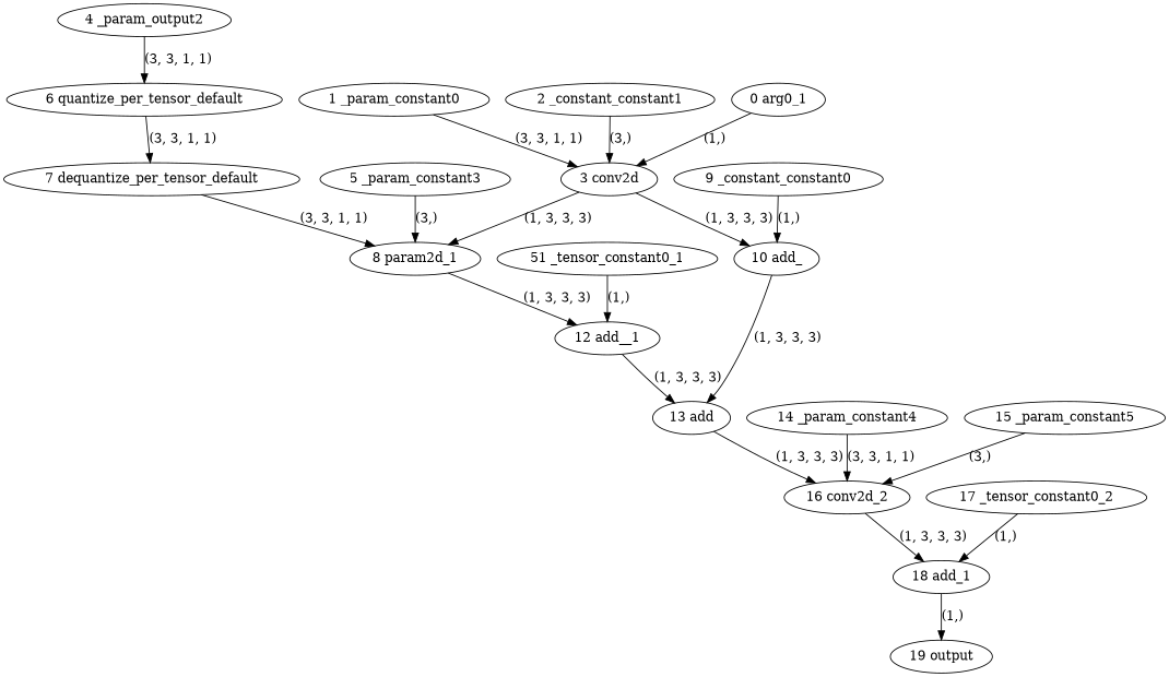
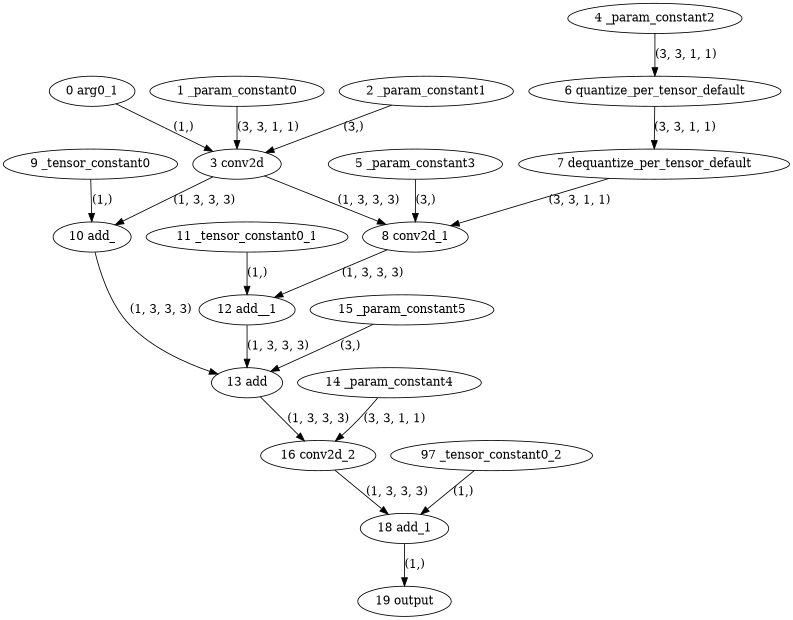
  strict digraph {
    node [type=get_attr]
    edge [style=solid]
    "0 arg0_1" [type=input]
    "3 conv2d" [type=conv2d]
-   "8 conv2d_1" [type=conv2d label="8 param2d_1"]
+   "8 conv2d_1" [type=conv2d]
    "10 add_" [type=add_]
    "1 _param_constant0"
-   "2 _param_constant1" [label="2 _constant_constant1"]
+   "2 _param_constant1"
    "12 add__1" [type=add_]
    "13 add" [type=add]
    "6 quantize_per_tensor_default" [type=quantize_per_tensor]
-   "4 _param_constant2" [label="4 _param_output2"]
+   "4 _param_constant2"
    "7 dequantize_per_tensor_default" [type=dequantize_per_tensor]
    "5 _param_constant3"
-   "9 _tensor_constant0" [label="9 _constant_constant0"]
+   "9 _tensor_constant0"
    "16 conv2d_2" [type=conv2d]
-   "11 _tensor_constant0_1" [label="51 _tensor_constant0_1"]
+   "11 _tensor_constant0_1"
    "18 add_1" [type=add]
    "14 _param_constant4"
    "15 _param_constant5"
    "19 output" [type=output]
-   "17 _tensor_constant0_2"
+   "17 _tensor_constant0_2" [label="97 _tensor_constant0_2"]
    "0 arg0_1" -> "3 conv2d" [label="(1,)"]
    "3 conv2d" -> "8 conv2d_1" [label="(1, 3, 3, 3)"]
    "3 conv2d" -> "10 add_" [label="(1, 3, 3, 3)"]
    "8 conv2d_1" -> "12 add__1" [label="(1, 3, 3, 3)"]
    "10 add_" -> "13 add" [label="(1, 3, 3, 3)"]
    "1 _param_constant0" -> "3 conv2d" [label="(3, 3, 1, 1)"]
    "2 _param_constant1" -> "3 conv2d" [label="(3,)"]
    "12 add__1" -> "13 add" [label="(1, 3, 3, 3)"]
    "13 add" -> "16 conv2d_2" [label="(1, 3, 3, 3)"]
    "6 quantize_per_tensor_default" -> "7 dequantize_per_tensor_default" [label="(3, 3, 1, 1)"]
    "4 _param_constant2" -> "6 quantize_per_tensor_default" [label="(3, 3, 1, 1)"]
    "7 dequantize_per_tensor_default" -> "8 conv2d_1" [label="(3, 3, 1, 1)"]
    "5 _param_constant3" -> "8 conv2d_1" [label="(3,)"]
    "9 _tensor_constant0" -> "10 add_" [label="(1,)"]
    "16 conv2d_2" -> "18 add_1" [label="(1, 3, 3, 3)"]
    "11 _tensor_constant0_1" -> "12 add__1" [label="(1,)"]
    "18 add_1" -> "19 output" [label="(1,)"]
    "14 _param_constant4" -> "16 conv2d_2" [label="(3, 3, 1, 1)"]
-   "15 _param_constant5" -> "16 conv2d_2" [label="(3,)"]
+   "15 _param_constant5" -> "13 add" [label="(3,)"]
    "17 _tensor_constant0_2" -> "18 add_1" [label="(1,)"]
  }
